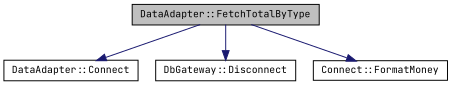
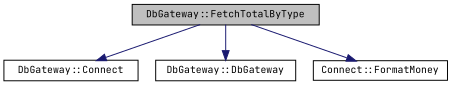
  digraph {
    fontname="JetBrains Mono"
    rankdir=TB
    node [color=black fillcolor=white fontname="JetBrains Mono" fontsize=10 shape=record style=filled]
    edge [color=midnightblue fontname="JetBrains Mono" fontsize=10 labelfontname=Helvetica labelfontsize=10 style=solid]
-   n1 [fillcolor=grey75 fontcolor=black height=0.2 label="DataAdapter::FetchTotalByType" width=0.4]
-   n2 [height=0.2 label="DataAdapter::Connect" width=0.4]
-   n3 [height=0.2 label="DbGateway::Disconnect" width=0.4]
+   n1 [fillcolor=grey75 fontcolor=black height=0.2 label="DbGateway::FetchTotalByType" width=0.4]
+   n2 [height=0.2 label="DbGateway::Connect" width=0.4]
+   n3 [height=0.2 label="DbGateway::DbGateway" width=0.4]
    n4 [height=0.2 label="Connect::FormatMoney" width=0.4]
    n1 -> n2
    n1 -> n3
    n1 -> n4
  }
